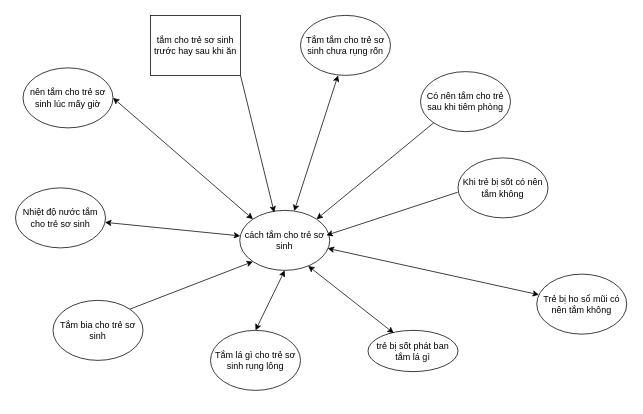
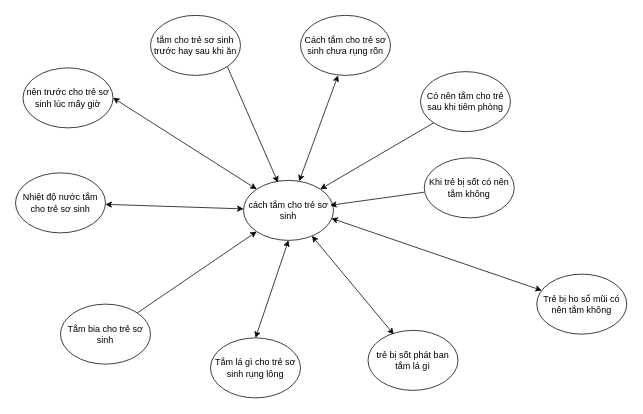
  <mxCell id="0" />
  <mxCell id="1" parent="0" />
- <mxCell id="2" value="cách tắm cho trẻ sơ sinh" style="ellipse;whiteSpace=wrap;html=1;" parent="1" vertex="1"><mxGeometry x="319" y="280" width="120" height="80" as="geometry" /></mxCell>
- <mxCell id="3" value="&lt;div&gt;tắm cho trẻ sơ sinh trước hay sau khi ăn&lt;/div&gt;" style="whiteSpace=wrap;html=1;rounded=0;" vertex="1" parent="1"><mxGeometry x="200" y="20" width="120" height="80" as="geometry" /></mxCell>
- <mxCell id="4" value="&lt;div&gt;nên tắm cho trẻ sơ sinh lúc mấy giờ&lt;/div&gt;" style="ellipse;whiteSpace=wrap;html=1;" vertex="1" parent="1"><mxGeometry x="30" y="90" width="120" height="80" as="geometry" /></mxCell>
- <mxCell id="5" value="Nhiệt độ nước tắm cho trẻ sơ sinh" style="ellipse;whiteSpace=wrap;html=1;" vertex="1" parent="1"><mxGeometry x="20" y="250" width="120" height="80" as="geometry" /></mxCell>
+ <mxCell id="2" value="cách tắm cho trẻ sơ sinh" style="ellipse;whiteSpace=wrap;html=1;" parent="1" vertex="1"><mxGeometry x="324" y="240" width="120" height="80" as="geometry" /></mxCell>
+ <mxCell id="3" value="&lt;div&gt;tắm cho trẻ sơ sinh trước hay sau khi ăn&lt;/div&gt;" style="ellipse;whiteSpace=wrap;html=1;" vertex="1" parent="1"><mxGeometry x="200" y="20" width="120" height="80" as="geometry" /></mxCell>
+ <mxCell id="4" value="&lt;div&gt;nên trước cho trẻ sơ sinh lúc mấy giờ&lt;/div&gt;" style="ellipse;whiteSpace=wrap;html=1;" vertex="1" parent="1"><mxGeometry x="30" y="90" width="120" height="80" as="geometry" /></mxCell>
+ <mxCell id="5" value="Nhiệt độ nước tắm cho trẻ sơ sinh" style="ellipse;whiteSpace=wrap;html=1;" vertex="1" parent="1"><mxGeometry x="20" y="230" width="120" height="80" as="geometry" /></mxCell>
  <mxCell id="6" value="Có nên tắm cho trẻ sau khi tiêm phòng" style="ellipse;whiteSpace=wrap;html=1;" vertex="1" parent="1"><mxGeometry x="560" y="95" width="120" height="80" as="geometry" /></mxCell>
- <mxCell id="7" value="&lt;div&gt;Khi trẻ bị sốt có nên tắm không&lt;/div&gt;" style="ellipse;whiteSpace=wrap;html=1;" vertex="1" parent="1"><mxGeometry x="610" y="210" width="120" height="80" as="geometry" /></mxCell>
+ <mxCell id="7" value="&lt;div&gt;Khi trẻ bị sốt có nên tắm không&lt;/div&gt;" style="ellipse;whiteSpace=wrap;html=1;" vertex="1" parent="1"><mxGeometry x="565" y="210" width="120" height="80" as="geometry" /></mxCell>
  <mxCell id="8" value="&lt;div&gt;Trẻ bị ho sổ mũi có nên tắm không&lt;/div&gt;" style="ellipse;whiteSpace=wrap;html=1;" vertex="1" parent="1"><mxGeometry x="715" y="365" width="120" height="80" as="geometry" /></mxCell>
- <mxCell id="9" value="Tắm tắm cho trẻ sơ sinh chưa rụng rốn" style="ellipse;whiteSpace=wrap;html=1;" vertex="1" parent="1"><mxGeometry x="400" y="20" width="120" height="80" as="geometry" /></mxCell>
- <mxCell id="10" value="Tắm lá gì cho trẻ sơ sinh rụng lông" style="ellipse;whiteSpace=wrap;html=1;" vertex="1" parent="1"><mxGeometry x="280" y="440" width="120" height="80" as="geometry" /></mxCell>
- <mxCell id="11" value="trẻ bị sốt phát ban tắm lá gì" style="ellipse;whiteSpace=wrap;html=1;" vertex="1" parent="1"><mxGeometry x="490" y="440" width="120" height="55" as="geometry" /></mxCell>
- <mxCell id="12" value="&lt;div&gt;Tắm bia cho trẻ sơ sinh&lt;/div&gt;" style="ellipse;whiteSpace=wrap;html=1;" vertex="1" parent="1"><mxGeometry x="70" y="400" width="120" height="80" as="geometry" /></mxCell>
+ <mxCell id="9" value="Cách tắm cho trẻ sơ sinh chưa rụng rốn" style="ellipse;whiteSpace=wrap;html=1;" vertex="1" parent="1"><mxGeometry x="400" y="20" width="120" height="80" as="geometry" /></mxCell>
+ <mxCell id="10" value="Tắm lá gì cho trẻ sơ sinh rụng lông" style="ellipse;whiteSpace=wrap;html=1;" vertex="1" parent="1"><mxGeometry x="280" y="450" width="120" height="80" as="geometry" /></mxCell>
+ <mxCell id="11" value="trẻ bị sốt phát ban tắm lá gì" style="ellipse;whiteSpace=wrap;html=1;" vertex="1" parent="1"><mxGeometry x="490" y="440" width="120" height="80" as="geometry" /></mxCell>
+ <mxCell id="12" value="&lt;div&gt;Tắm bia cho trẻ sơ sinh&lt;/div&gt;" style="ellipse;whiteSpace=wrap;html=1;" vertex="1" parent="1"><mxGeometry x="80" y="405" width="120" height="80" as="geometry" /></mxCell>
  <mxCell id="13" value="" style="endArrow=classic;startArrow=classic;html=1;rounded=0;entryX=0.417;entryY=1;entryDx=0;entryDy=0;entryPerimeter=0;" edge="1" parent="1" source="2" target="9"><mxGeometry width="50" height="50" relative="1" as="geometry"><mxPoint x="340" y="290" as="sourcePoint" /><mxPoint x="390" y="240" as="targetPoint" /></mxGeometry></mxCell>
  <mxCell id="14" value="" style="endArrow=classic;startArrow=classic;html=1;rounded=0;exitX=0.977;exitY=0.633;exitDx=0;exitDy=0;exitPerimeter=0;" edge="1" parent="1" source="2" target="8"><mxGeometry width="50" height="50" relative="1" as="geometry"><mxPoint x="440.68" y="310" as="sourcePoint" /><mxPoint x="659.68" y="261" as="targetPoint" /></mxGeometry></mxCell>
  <mxCell id="15" value="" style="endArrow=classic;html=1;rounded=0;entryX=0.963;entryY=0.415;entryDx=0;entryDy=0;entryPerimeter=0;exitX=-0.004;exitY=0.573;exitDx=0;exitDy=0;exitPerimeter=0;" edge="1" parent="1" source="7" target="2"><mxGeometry width="50" height="50" relative="1" as="geometry"><mxPoint x="540" y="280" as="sourcePoint" /><mxPoint x="590" y="230" as="targetPoint" /></mxGeometry></mxCell>
  <mxCell id="16" value="" style="endArrow=classic;html=1;rounded=0;entryX=1;entryY=0;entryDx=0;entryDy=0;exitX=0;exitY=1;exitDx=0;exitDy=0;" edge="1" parent="1" source="6" target="2"><mxGeometry width="50" height="50" relative="1" as="geometry"><mxPoint x="640.44" y="170" as="sourcePoint" /><mxPoint x="430.44" y="223" as="targetPoint" /></mxGeometry></mxCell>
  <mxCell id="17" value="" style="endArrow=classic;startArrow=classic;html=1;rounded=0;" edge="1" parent="1" source="5" target="2"><mxGeometry width="50" height="50" relative="1" as="geometry"><mxPoint x="391.96" y="461" as="sourcePoint" /><mxPoint x="443.96" y="320" as="targetPoint" /></mxGeometry></mxCell>
  <mxCell id="18" value="" style="endArrow=classic;startArrow=classic;html=1;rounded=0;exitX=0.286;exitY=0.067;exitDx=0;exitDy=0;entryX=0.76;entryY=0.926;entryDx=0;entryDy=0;entryPerimeter=0;exitPerimeter=0;" edge="1" parent="1" source="11" target="2"><mxGeometry width="50" height="50" relative="1" as="geometry"><mxPoint x="314.88" y="430.04" as="sourcePoint" /><mxPoint x="249.88" y="296.04" as="targetPoint" /></mxGeometry></mxCell>
  <mxCell id="19" value="" style="endArrow=classic;startArrow=classic;html=1;rounded=0;exitX=0.5;exitY=0;exitDx=0;exitDy=0;entryX=0.5;entryY=1;entryDx=0;entryDy=0;" edge="1" parent="1" source="10" target="2"><mxGeometry width="50" height="50" relative="1" as="geometry"><mxPoint x="418.8" y="449.64" as="sourcePoint" /><mxPoint x="309.8" y="318.64" as="targetPoint" /></mxGeometry></mxCell>
  <mxCell id="20" value="" style="endArrow=classic;html=1;rounded=0;entryX=0;entryY=1;entryDx=0;entryDy=0;exitX=1;exitY=0;exitDx=0;exitDy=0;" edge="1" parent="1" source="12" target="2"><mxGeometry width="50" height="50" relative="1" as="geometry"><mxPoint x="330.44" y="340.16" as="sourcePoint" /><mxPoint x="160.44" y="357.16" as="targetPoint" /></mxGeometry></mxCell>
  <mxCell id="21" value="" style="endArrow=classic;startArrow=classic;html=1;rounded=0;exitX=1;exitY=0.5;exitDx=0;exitDy=0;entryX=0;entryY=0;entryDx=0;entryDy=0;" edge="1" parent="1" source="4" target="2"><mxGeometry width="50" height="50" relative="1" as="geometry"><mxPoint x="160.07" y="160.07" as="sourcePoint" /><mxPoint x="344.07" y="166.07" as="targetPoint" /></mxGeometry></mxCell>
  <mxCell id="22" value="" style="endArrow=classic;html=1;rounded=0;entryX=0.383;entryY=0.035;entryDx=0;entryDy=0;exitX=1;exitY=1;exitDx=0;exitDy=0;entryPerimeter=0;" edge="1" parent="1" source="3" target="2"><mxGeometry width="50" height="50" relative="1" as="geometry"><mxPoint x="199.57" y="210.28" as="sourcePoint" /><mxPoint x="369.57" y="106.28" as="targetPoint" /></mxGeometry></mxCell>
